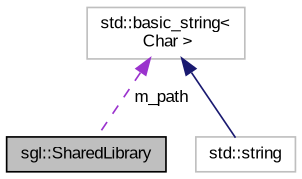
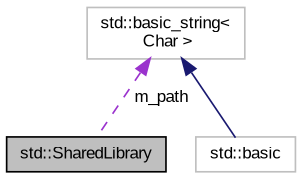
  digraph {
    fontname="Liberation Sans"
    node [color=grey75 fillcolor=white fontname="Liberation Sans" fontsize=10 shape=record style=filled]
    edge [dir=back fontname="Liberation Sans" fontsize=10 labelfontname=Helvetica labelfontsize=10]
-   n1 [color=black fillcolor=grey75 fontcolor=black height=0.2 label="sgl::SharedLibrary" width=0.4]
-   n2 [height=0.2 label="std::string" width=0.4]
+   n1 [color=black fillcolor=grey75 fontcolor=black height=0.2 label="std::SharedLibrary" width=0.4]
+   n2 [height=0.2 label="std::basic" width=0.4]
    n3 [height=0.2 label="std::basic_string\<\l Char \>" width=0.4]
    n3 -> n1 [color=darkorchid3 label=" m_path" style=dashed]
    n3 -> n2 [color=midnightblue style=solid]
  }
